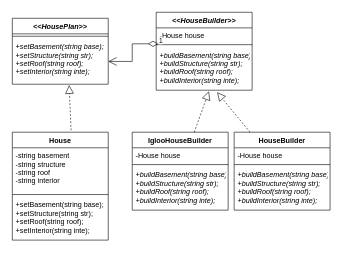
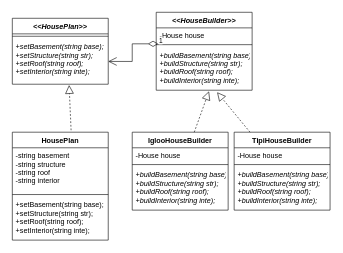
  <mxCell id="0" />
  <mxCell id="1" parent="0" />
  <mxCell id="2" value="&lt;&lt;HousePlan&gt;&gt;" style="swimlane;fontStyle=3;align=center;verticalAlign=top;childLayout=stackLayout;horizontal=1;startSize=26;horizontalStack=0;resizeParent=1;resizeParentMax=0;resizeLast=0;collapsible=1;marginBottom=0;" vertex="1" parent="1"><mxGeometry x="20" y="30" width="160" height="110" as="geometry" /></mxCell>
  <mxCell id="3" value="" style="line;strokeWidth=1;fillColor=none;align=left;verticalAlign=middle;spacingTop=-1;spacingLeft=3;spacingRight=3;rotatable=0;labelPosition=right;points=[];portConstraint=eastwest;" vertex="1" parent="2"><mxGeometry y="26" width="160" height="8" as="geometry" /></mxCell>
  <mxCell id="4" value="+setBasement(string base);&#10;+setStructure(string str);&#10;+setRoof(string roof);&#10;+setInterior(string inte);" style="text;strokeColor=none;fillColor=none;align=left;verticalAlign=top;spacingLeft=4;spacingRight=4;overflow=hidden;rotatable=0;points=[[0,0.5],[1,0.5]];portConstraint=eastwest;fontStyle=2" vertex="1" parent="2"><mxGeometry y="34" width="160" height="76" as="geometry" /></mxCell>
  <mxCell id="5" value="" style="endArrow=block;dashed=1;endFill=0;endSize=12;html=1;rounded=0;exitX=0.3;exitY=-0.024;exitDx=0;exitDy=0;exitPerimeter=0;entryX=0.592;entryY=1.018;entryDx=0;entryDy=0;entryPerimeter=0;" edge="1" parent="1" target="4"><mxGeometry width="160" relative="1" as="geometry"><mxPoint x="118" y="216.736" as="sourcePoint" /><mxPoint x="330" y="110" as="targetPoint" /></mxGeometry></mxCell>
- <mxCell id="6" value="House" style="swimlane;fontStyle=1;align=center;verticalAlign=top;childLayout=stackLayout;horizontal=1;startSize=26;horizontalStack=0;resizeParent=1;resizeParentMax=0;resizeLast=0;collapsible=1;marginBottom=0;" vertex="1" parent="1"><mxGeometry x="20" y="220" width="160" height="180" as="geometry" /></mxCell>
+ <mxCell id="6" value="HousePlan" style="swimlane;fontStyle=1;align=center;verticalAlign=top;childLayout=stackLayout;horizontal=1;startSize=26;horizontalStack=0;resizeParent=1;resizeParentMax=0;resizeLast=0;collapsible=1;marginBottom=0;" vertex="1" parent="1"><mxGeometry x="20" y="220" width="160" height="180" as="geometry" /></mxCell>
  <mxCell id="7" value="-string basement&#10;-string structure&#10;-string roof&#10;-string interior" style="text;strokeColor=none;fillColor=none;align=left;verticalAlign=top;spacingLeft=4;spacingRight=4;overflow=hidden;rotatable=0;points=[[0,0.5],[1,0.5]];portConstraint=eastwest;" vertex="1" parent="6"><mxGeometry y="26" width="160" height="74" as="geometry" /></mxCell>
  <mxCell id="8" value="" style="line;strokeWidth=1;fillColor=none;align=left;verticalAlign=middle;spacingTop=-1;spacingLeft=3;spacingRight=3;rotatable=0;labelPosition=right;points=[];portConstraint=eastwest;" vertex="1" parent="6"><mxGeometry y="100" width="160" height="8" as="geometry" /></mxCell>
  <mxCell id="9" value="+setBasement(string base);&#10;+setStructure(string str);&#10;+setRoof(string roof);&#10;+setInterior(string inte);" style="text;strokeColor=none;fillColor=none;align=left;verticalAlign=top;spacingLeft=4;spacingRight=4;overflow=hidden;rotatable=0;points=[[0,0.5],[1,0.5]];portConstraint=eastwest;" vertex="1" parent="6"><mxGeometry y="108" width="160" height="72" as="geometry" /></mxCell>
  <mxCell id="10" value="&lt;&lt;HouseBuilder&gt;&gt;" style="swimlane;fontStyle=3;align=center;verticalAlign=top;childLayout=stackLayout;horizontal=1;startSize=26;horizontalStack=0;resizeParent=1;resizeParentMax=0;resizeLast=0;collapsible=1;marginBottom=0;" vertex="1" parent="1"><mxGeometry x="260" y="20" width="160" height="130" as="geometry" /></mxCell>
  <mxCell id="11" value="-House house" style="text;strokeColor=none;fillColor=none;align=left;verticalAlign=top;spacingLeft=4;spacingRight=4;overflow=hidden;rotatable=0;points=[[0,0.5],[1,0.5]];portConstraint=eastwest;" vertex="1" parent="10"><mxGeometry y="26" width="160" height="24" as="geometry" /></mxCell>
  <mxCell id="12" value="" style="line;strokeWidth=1;fillColor=none;align=left;verticalAlign=middle;spacingTop=-1;spacingLeft=3;spacingRight=3;rotatable=0;labelPosition=right;points=[];portConstraint=eastwest;" vertex="1" parent="10"><mxGeometry y="50" width="160" height="8" as="geometry" /></mxCell>
  <mxCell id="13" value="+buildBasement(string base);&#10;+buildStructure(string str);&#10;+buildRoof(string roof);&#10;+buildInterior(string inte);&#10;" style="text;strokeColor=none;fillColor=none;align=left;verticalAlign=top;spacingLeft=4;spacingRight=4;overflow=hidden;rotatable=0;points=[[0,0.5],[1,0.5]];portConstraint=eastwest;fontStyle=2" vertex="1" parent="10"><mxGeometry y="58" width="160" height="72" as="geometry" /></mxCell>
  <mxCell id="14" value="IglooHouseBuilder" style="swimlane;fontStyle=1;align=center;verticalAlign=top;childLayout=stackLayout;horizontal=1;startSize=26;horizontalStack=0;resizeParent=1;resizeParentMax=0;resizeLast=0;collapsible=1;marginBottom=0;" vertex="1" parent="1"><mxGeometry x="220" y="220" width="160" height="130" as="geometry" /></mxCell>
  <mxCell id="15" value="-House house" style="text;strokeColor=none;fillColor=none;align=left;verticalAlign=top;spacingLeft=4;spacingRight=4;overflow=hidden;rotatable=0;points=[[0,0.5],[1,0.5]];portConstraint=eastwest;" vertex="1" parent="14"><mxGeometry y="26" width="160" height="24" as="geometry" /></mxCell>
  <mxCell id="16" value="" style="line;strokeWidth=1;fillColor=none;align=left;verticalAlign=middle;spacingTop=-1;spacingLeft=3;spacingRight=3;rotatable=0;labelPosition=right;points=[];portConstraint=eastwest;" vertex="1" parent="14"><mxGeometry y="50" width="160" height="8" as="geometry" /></mxCell>
  <mxCell id="17" value="+buildBasement(string base);&#10;+buildStructure(string str);&#10;+buildRoof(string roof);&#10;+buildInterior(string inte);&#10;" style="text;strokeColor=none;fillColor=none;align=left;verticalAlign=top;spacingLeft=4;spacingRight=4;overflow=hidden;rotatable=0;points=[[0,0.5],[1,0.5]];portConstraint=eastwest;fontStyle=2" vertex="1" parent="14"><mxGeometry y="58" width="160" height="72" as="geometry" /></mxCell>
  <mxCell id="18" value="" style="endArrow=block;dashed=1;endFill=0;endSize=12;html=1;rounded=0;entryX=0.55;entryY=1.025;entryDx=0;entryDy=0;entryPerimeter=0;" edge="1" parent="1" source="14" target="13"><mxGeometry width="160" relative="1" as="geometry"><mxPoint x="128" y="226.736" as="sourcePoint" /><mxPoint x="124.72" y="151.368" as="targetPoint" /></mxGeometry></mxCell>
- <mxCell id="19" value="HouseBuilder" style="swimlane;fontStyle=1;align=center;verticalAlign=top;childLayout=stackLayout;horizontal=1;startSize=26;horizontalStack=0;resizeParent=1;resizeParentMax=0;resizeLast=0;collapsible=1;marginBottom=0;" vertex="1" parent="1"><mxGeometry x="390" y="220" width="160" height="130" as="geometry" /></mxCell>
+ <mxCell id="19" value="TipiHouseBuilder" style="swimlane;fontStyle=1;align=center;verticalAlign=top;childLayout=stackLayout;horizontal=1;startSize=26;horizontalStack=0;resizeParent=1;resizeParentMax=0;resizeLast=0;collapsible=1;marginBottom=0;" vertex="1" parent="1"><mxGeometry x="390" y="220" width="160" height="130" as="geometry" /></mxCell>
  <mxCell id="20" value="-House house" style="text;strokeColor=none;fillColor=none;align=left;verticalAlign=top;spacingLeft=4;spacingRight=4;overflow=hidden;rotatable=0;points=[[0,0.5],[1,0.5]];portConstraint=eastwest;" vertex="1" parent="19"><mxGeometry y="26" width="160" height="24" as="geometry" /></mxCell>
  <mxCell id="21" value="" style="line;strokeWidth=1;fillColor=none;align=left;verticalAlign=middle;spacingTop=-1;spacingLeft=3;spacingRight=3;rotatable=0;labelPosition=right;points=[];portConstraint=eastwest;" vertex="1" parent="19"><mxGeometry y="50" width="160" height="8" as="geometry" /></mxCell>
  <mxCell id="22" value="+buildBasement(string base);&#10;+buildStructure(string str);&#10;+buildRoof(string roof);&#10;+buildInterior(string inte);&#10;" style="text;strokeColor=none;fillColor=none;align=left;verticalAlign=top;spacingLeft=4;spacingRight=4;overflow=hidden;rotatable=0;points=[[0,0.5],[1,0.5]];portConstraint=eastwest;fontStyle=2" vertex="1" parent="19"><mxGeometry y="58" width="160" height="72" as="geometry" /></mxCell>
  <mxCell id="23" value="" style="endArrow=block;dashed=1;endFill=0;endSize=12;html=1;rounded=0;entryX=0.635;entryY=1.047;entryDx=0;entryDy=0;entryPerimeter=0;" edge="1" parent="1" source="19" target="13"><mxGeometry width="160" relative="1" as="geometry"><mxPoint x="328.544" y="230" as="sourcePoint" /><mxPoint x="348" y="161.8" as="targetPoint" /></mxGeometry></mxCell>
  <mxCell id="24" value="1" style="endArrow=open;html=1;endSize=12;startArrow=diamondThin;startSize=14;startFill=0;edgeStyle=orthogonalEdgeStyle;align=left;verticalAlign=bottom;rounded=0;exitX=0.02;exitY=1.108;exitDx=0;exitDy=0;exitPerimeter=0;" edge="1" parent="1" source="11" target="4"><mxGeometry x="-1" y="3" relative="1" as="geometry"><mxPoint x="230" y="70" as="sourcePoint" /><mxPoint x="330" y="190" as="targetPoint" /></mxGeometry></mxCell>
